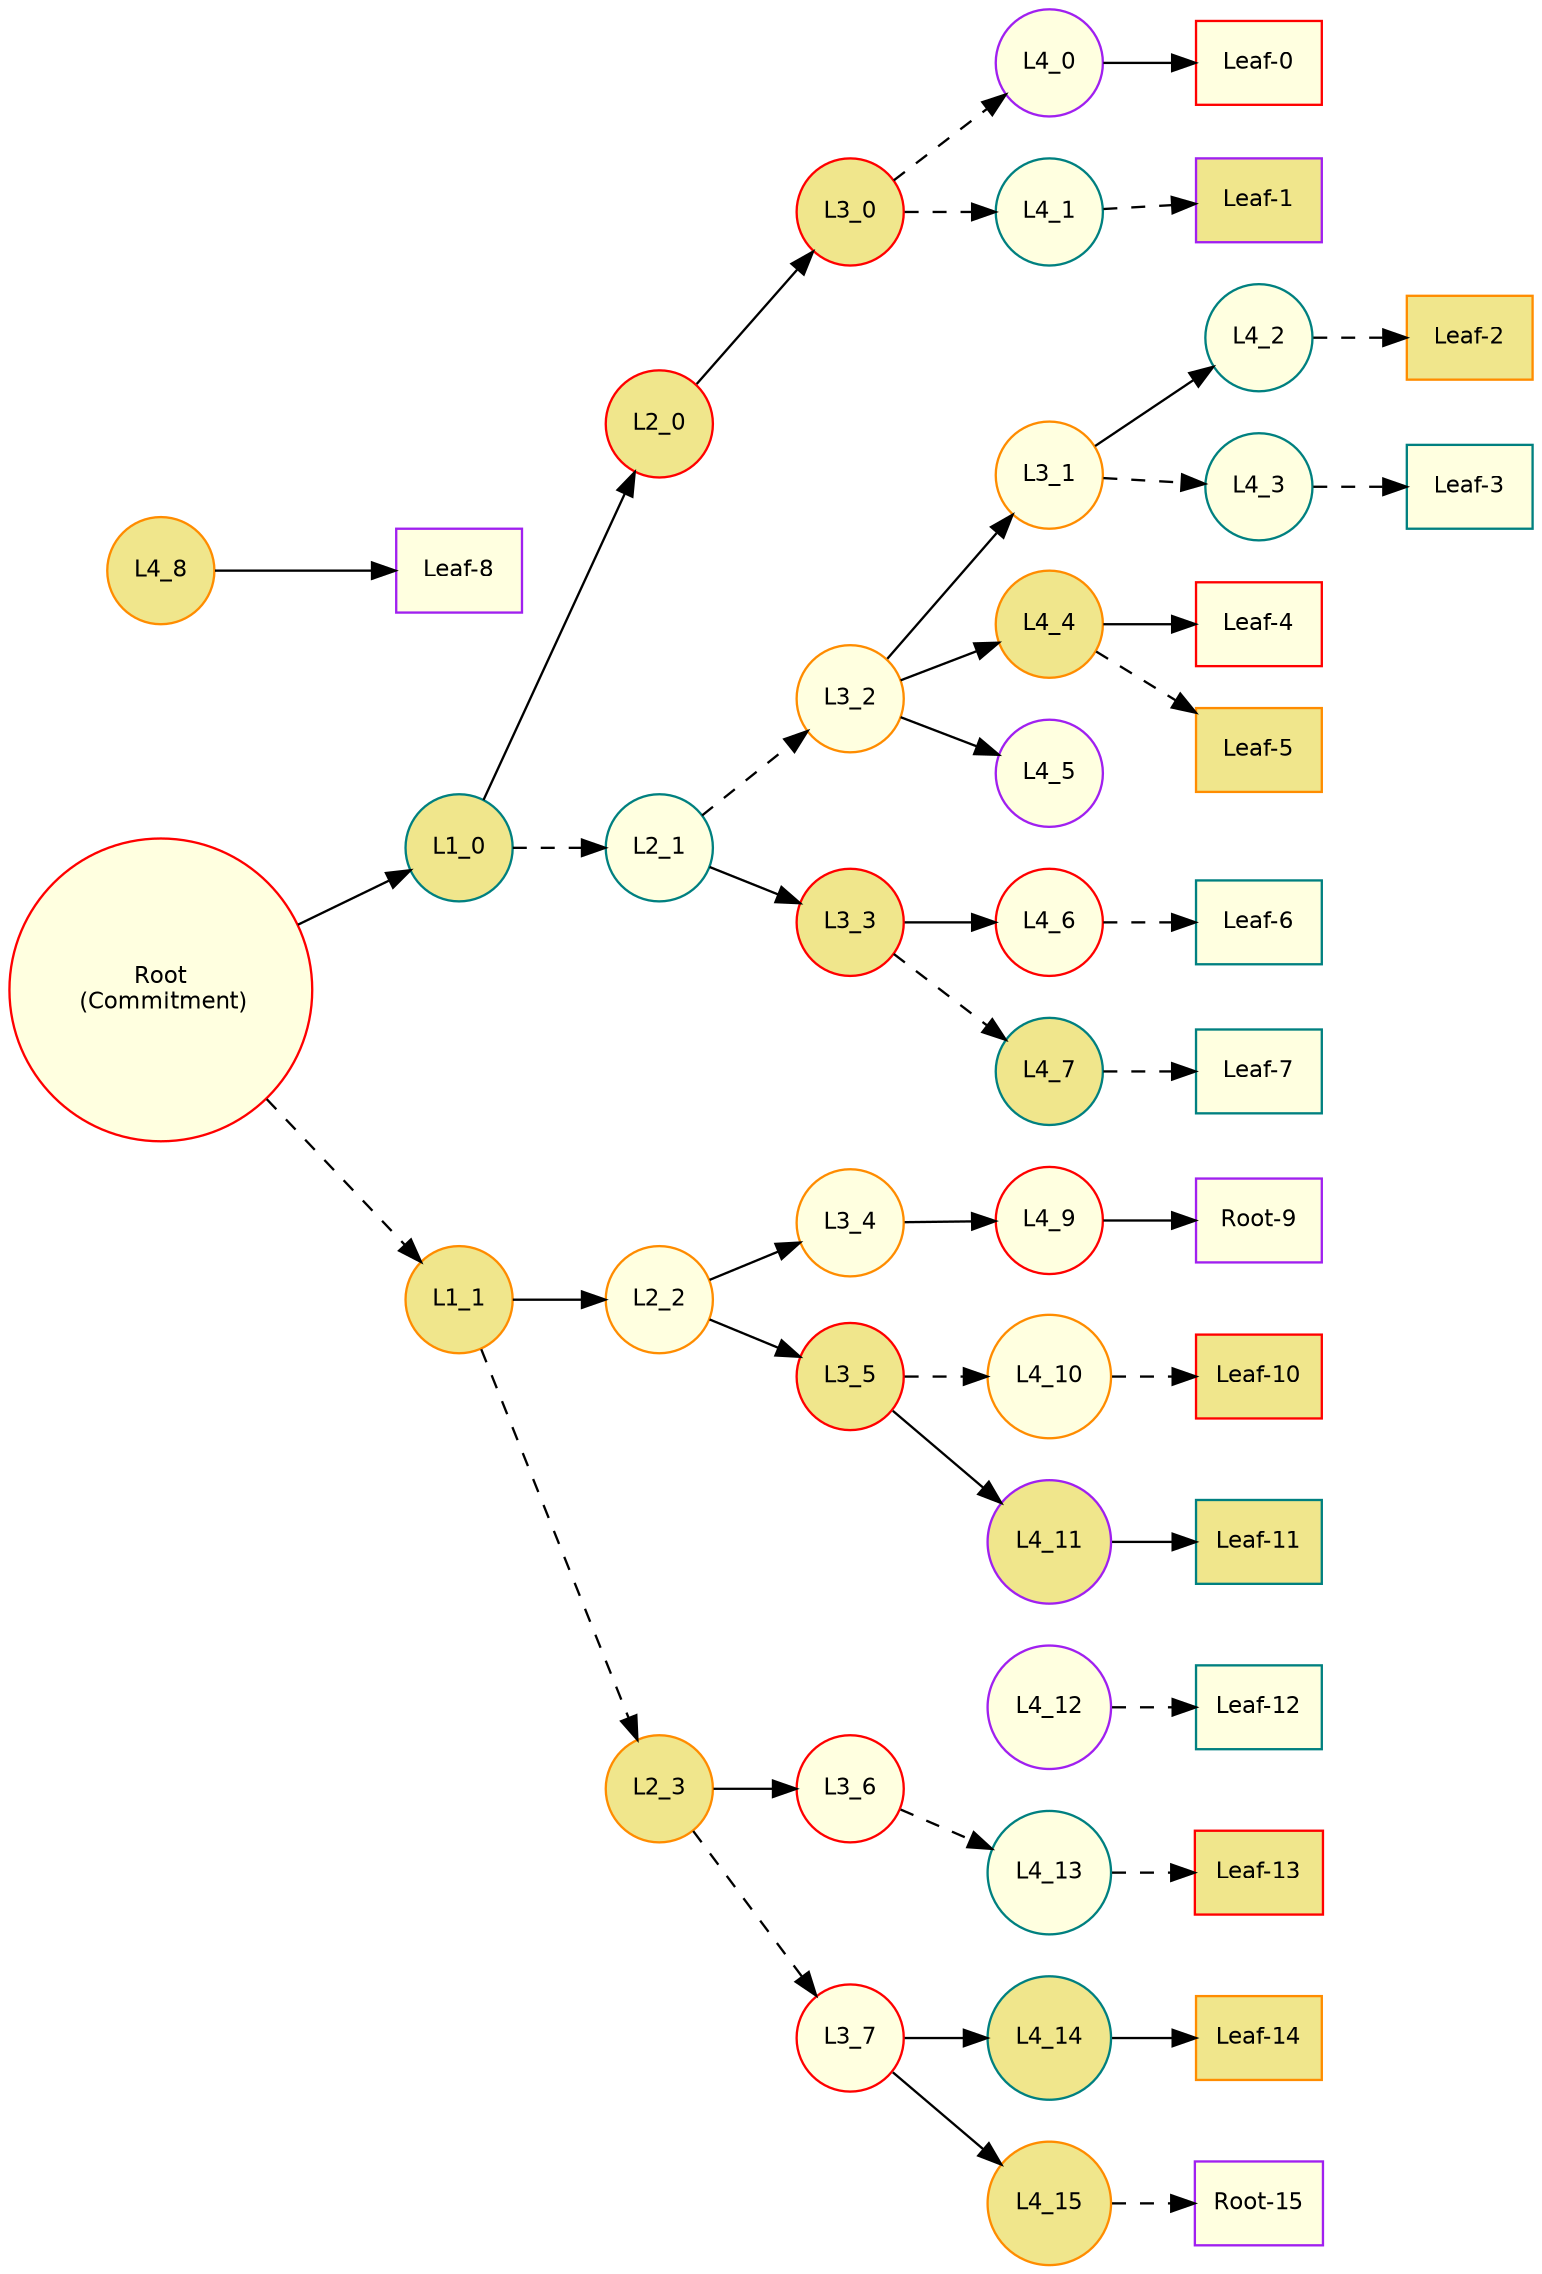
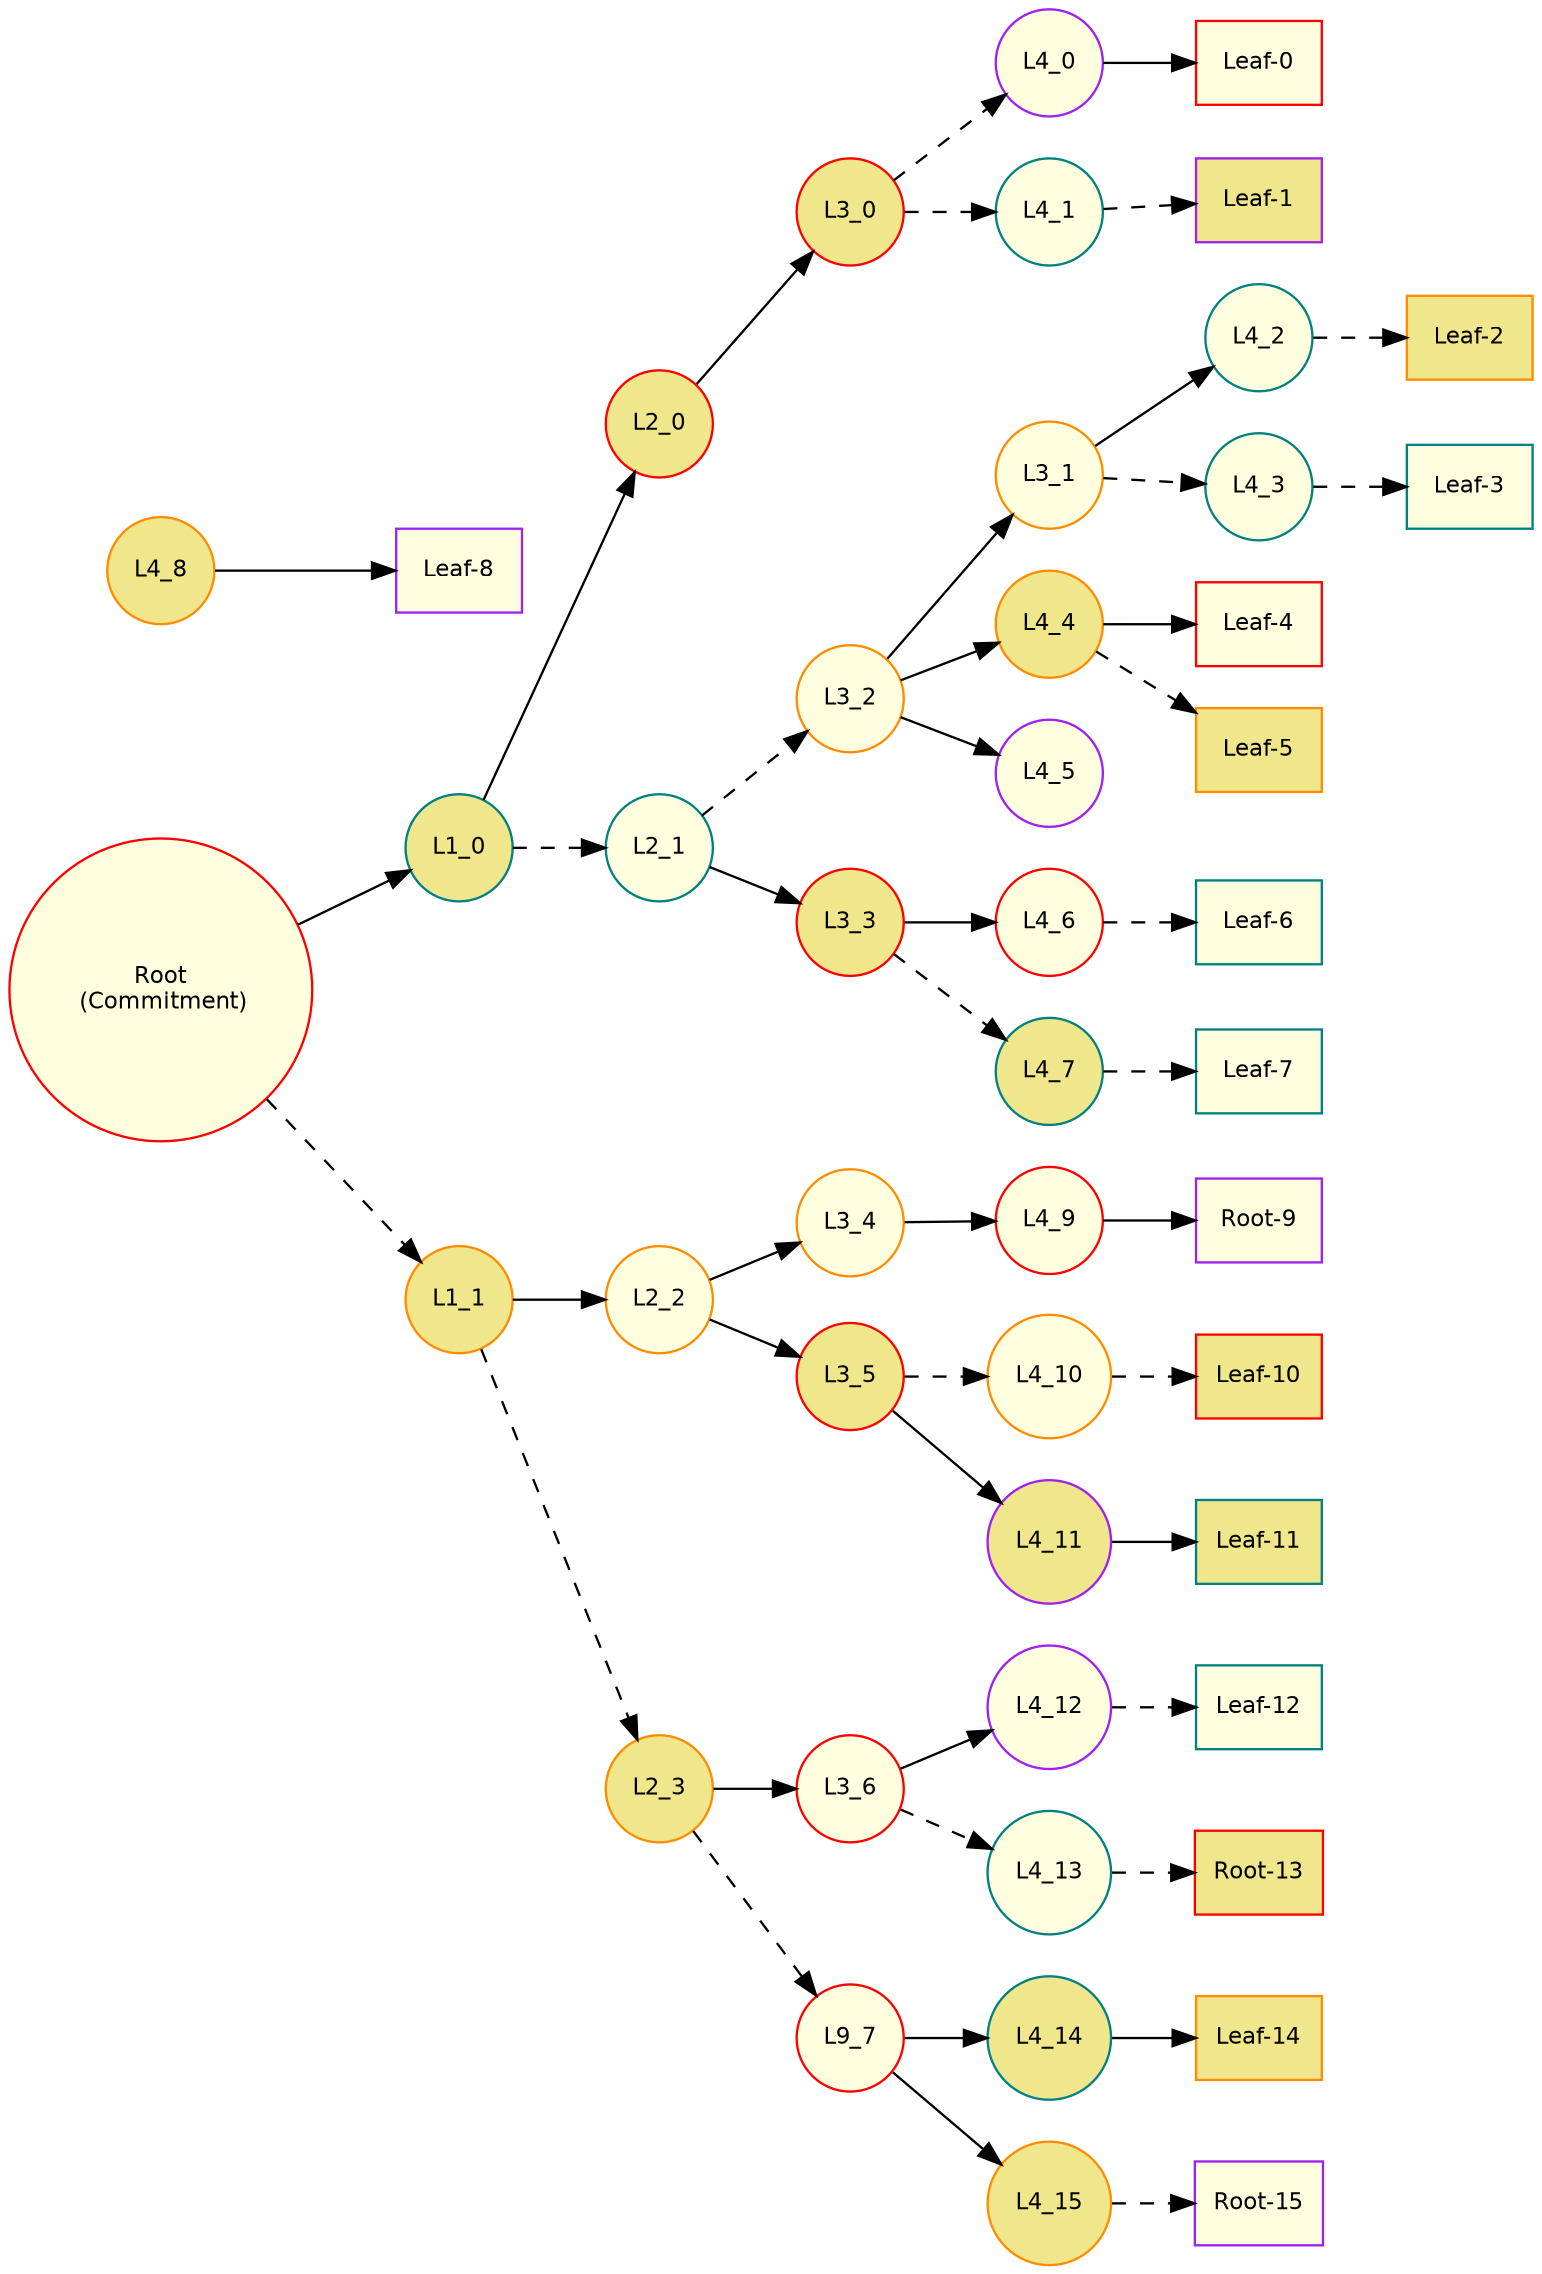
  digraph {
    rankdir=LR
    node [color=red fillcolor=lightyellow fontname=Helvetica fontsize=10 shape=circle style=filled]
    edge [style=solid]
    n1 [label="Root\n (Commitment)"]
    L1_0 [color=teal fillcolor=khaki]
    L1_1 [color=darkorange fillcolor=khaki]
    L2_0 [fillcolor=khaki]
    L2_1 [color=teal]
    L2_2 [color=darkorange]
    L2_3 [color=darkorange fillcolor=khaki]
    L3_0 [fillcolor=khaki]
    L3_2 [color=darkorange]
    L3_3 [fillcolor=khaki]
    L3_4 [color=darkorange]
    L3_5 [fillcolor=khaki]
    L3_6
-   L3_7
+   L3_7 [label=L9_7]
    L4_0 [color=purple]
    L4_1 [color=teal]
    L3_1 [color=darkorange]
    L4_2 [color=teal]
    L4_3 [color=teal]
    L4_4 [color=darkorange fillcolor=khaki]
    L4_5 [color=purple]
    L4_6
    L4_7 [color=teal fillcolor=khaki]
    L4_9
    L4_10 [color=darkorange]
    L4_11 [color=purple fillcolor=khaki]
    L4_12 [color=purple]
    L4_13 [color=teal]
    L4_14 [color=teal fillcolor=khaki]
    L4_15 [color=darkorange fillcolor=khaki]
    n31 [label="Leaf-0" shape=rect]
    n32 [color=purple fillcolor=khaki label="Leaf-1" shape=rect]
    n33 [color=darkorange fillcolor=khaki label="Leaf-2" shape=rect]
    n34 [color=teal label="Leaf-3" shape=rect]
    n35 [label="Leaf-4" shape=rect]
    n36 [color=darkorange fillcolor=khaki label="Leaf-5" shape=rect]
    n37 [color=teal label="Leaf-6" shape=rect]
    n38 [color=teal label="Leaf-7" shape=rect]
    L4_8 [color=darkorange fillcolor=khaki]
    n40 [color=purple label="Leaf-8" shape=rect]
    n41 [color=purple label="Root-9" shape=rect]
    n42 [fillcolor=khaki label="Leaf-10" shape=rect]
    n43 [color=teal fillcolor=khaki label="Leaf-11" shape=rect]
    n44 [color=teal label="Leaf-12" shape=rect]
-   n45 [fillcolor=khaki label="Leaf-13" shape=rect]
+   n45 [fillcolor=khaki label="Root-13" shape=rect]
    n46 [color=darkorange fillcolor=khaki label="Leaf-14" shape=rect]
    n47 [color=purple label="Root-15" shape=rect]
    n1 -> L1_0
    n1 -> L1_1 [style=dashed]
    L1_0 -> L2_0
    L1_0 -> L2_1 [style=dashed]
    L1_1 -> L2_2
    L1_1 -> L2_3 [style=dashed]
    L2_0 -> L3_0
    L2_1 -> L3_2 [style=dashed]
    L2_1 -> L3_3
    L2_2 -> L3_4
    L2_2 -> L3_5
    L2_3 -> L3_6
    L2_3 -> L3_7 [style=dashed]
    L3_0 -> L4_0 [style=dashed]
    L3_0 -> L4_1 [style=dashed]
    L3_2 -> L3_1
    L3_2 -> L4_4
    L3_2 -> L4_5
    L3_3 -> L4_6
    L3_3 -> L4_7 [style=dashed]
    L3_4 -> L4_9
    L3_5 -> L4_10 [style=dashed]
    L3_5 -> L4_11
+   L3_6 -> L4_12
    L3_6 -> L4_13 [style=dashed]
    L3_7 -> L4_14
    L3_7 -> L4_15
    L4_0 -> n31
    L4_1 -> n32 [style=dashed]
    L3_1 -> L4_2
    L3_1 -> L4_3 [style=dashed]
    L4_2 -> n33 [style=dashed]
    L4_3 -> n34 [style=dashed]
    L4_4 -> n35
    L4_4 -> n36 [style=dashed]
    L4_6 -> n37 [style=dashed]
    L4_7 -> n38 [style=dashed]
    L4_9 -> n41
    L4_10 -> n42 [style=dashed]
    L4_11 -> n43
    L4_12 -> n44 [style=dashed]
    L4_13 -> n45 [style=dashed]
    L4_14 -> n46
    L4_15 -> n47 [style=dashed]
    L4_8 -> n40
  }
